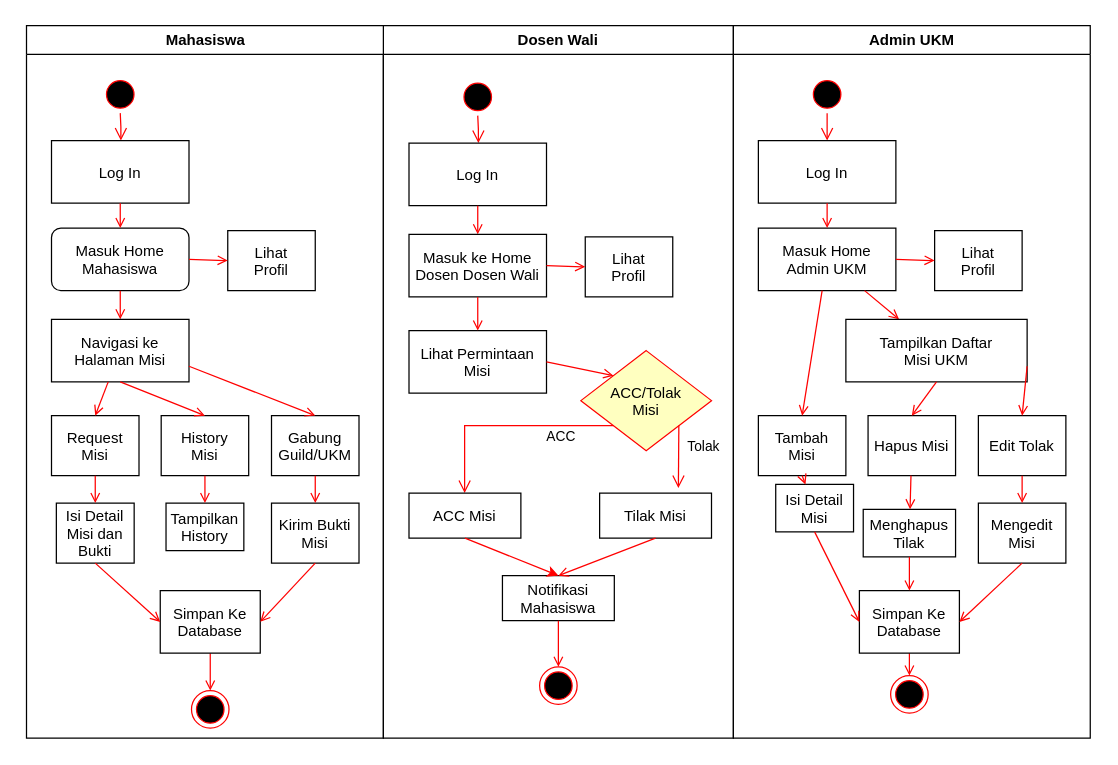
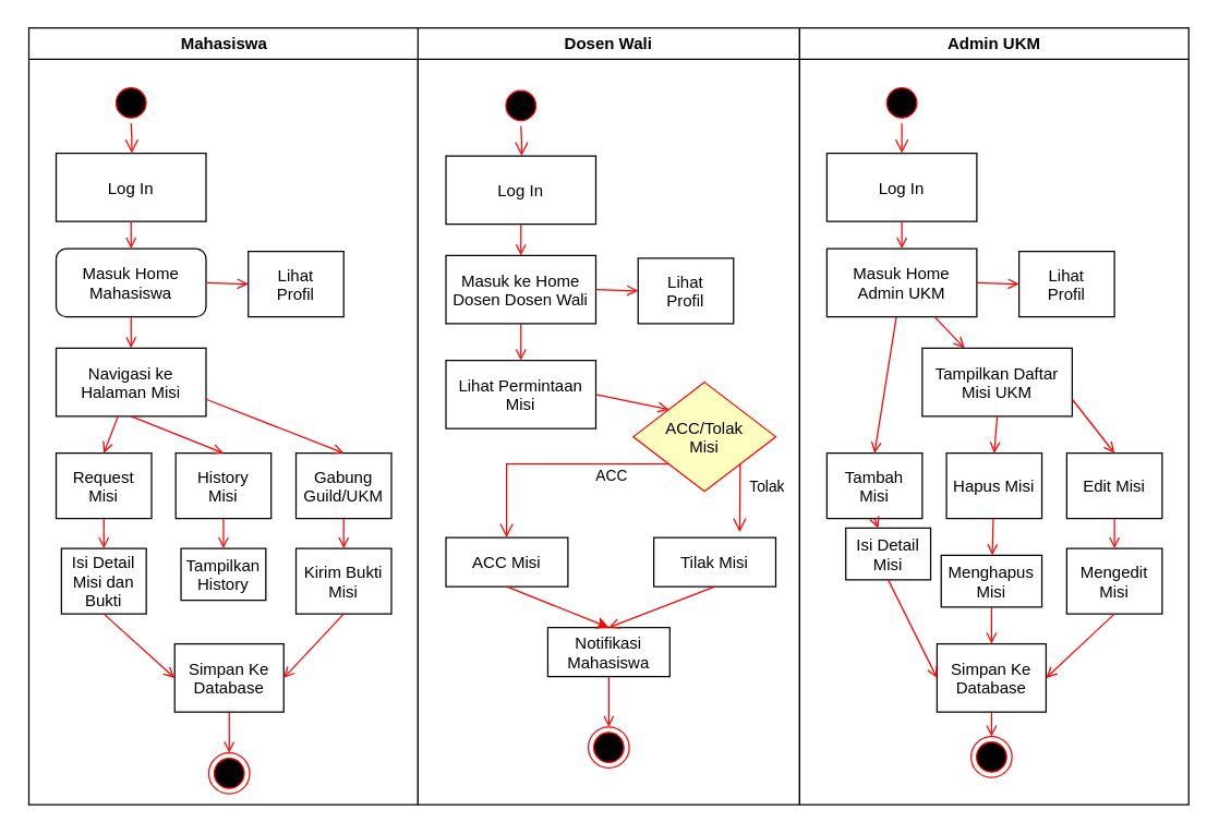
  <mxCell id="0" />
  <mxCell id="1" parent="0" />
  <mxCell id="2" value="Dosen Wali" style="swimlane;whiteSpace=wrap" parent="1" vertex="1"><mxGeometry x="306" y="20" width="280" height="570" as="geometry" /></mxCell>
  <mxCell id="3" value="" style="endArrow=open;strokeColor=#FF0000;endFill=1;rounded=0" parent="2" edge="1"><mxGeometry relative="1" as="geometry"><mxPoint x="130" y="245" as="sourcePoint" /></mxGeometry></mxCell>
  <mxCell id="4" value="Mahasiswa" style="swimlane;whiteSpace=wrap" parent="2" vertex="1"><mxGeometry x="-285.5" width="285.5" height="570" as="geometry" /></mxCell>
  <mxCell id="5" value="" style="ellipse;shape=startState;fillColor=#000000;strokeColor=#ff0000;" parent="4" vertex="1"><mxGeometry x="60" y="40" width="30" height="30" as="geometry" /></mxCell>
  <mxCell id="6" value="" style="edgeStyle=elbowEdgeStyle;elbow=horizontal;verticalAlign=bottom;endArrow=open;endSize=8;strokeColor=#FF0000;endFill=1;rounded=0" parent="4" source="5" target="7" edge="1"><mxGeometry x="100" y="40" as="geometry"><mxPoint x="115" y="110" as="targetPoint" /></mxGeometry></mxCell>
  <mxCell id="7" value="Log In" style="" parent="4" vertex="1"><mxGeometry x="20" y="92" width="110" height="50" as="geometry" /></mxCell>
  <mxCell id="8" value="Masuk Home&#10;Mahasiswa" style="rounded=1;" parent="4" vertex="1"><mxGeometry x="20" y="162" width="110" height="50" as="geometry" /></mxCell>
  <mxCell id="9" value="" style="endArrow=open;strokeColor=#FF0000;endFill=1;rounded=0" parent="4" source="7" target="8" edge="1"><mxGeometry relative="1" as="geometry" /></mxCell>
  <mxCell id="10" value="" style="endArrow=open;strokeColor=#FF0000;endFill=1;rounded=0" parent="4" source="8" target="11" edge="1"><mxGeometry relative="1" as="geometry"><mxPoint x="115" y="260" as="targetPoint" /></mxGeometry></mxCell>
  <mxCell id="11" value="Navigasi ke&#10;Halaman Misi" style="" parent="4" vertex="1"><mxGeometry x="20" y="235" width="110" height="50" as="geometry" /></mxCell>
  <mxCell id="12" value="Request&#10;Misi" style="" parent="4" vertex="1"><mxGeometry x="20" y="312" width="70" height="48" as="geometry" /></mxCell>
  <mxCell id="13" value="" style="endArrow=open;strokeColor=#FF0000;endFill=1;rounded=0;entryX=0.5;entryY=0;entryDx=0;entryDy=0;" parent="4" source="11" target="12" edge="1"><mxGeometry relative="1" as="geometry"><mxPoint x="74.74" y="310" as="sourcePoint" /><mxPoint x="74.74" y="338" as="targetPoint" /></mxGeometry></mxCell>
  <mxCell id="14" value="" style="ellipse;shape=endState;fillColor=#000000;strokeColor=#ff0000" parent="4" vertex="1"><mxGeometry x="132" y="532" width="30" height="30" as="geometry" /></mxCell>
  <mxCell id="15" value="" style="endArrow=open;strokeColor=#FF0000;endFill=1;rounded=0;entryX=0.5;entryY=0;entryDx=0;entryDy=0;exitX=0.5;exitY=1;exitDx=0;exitDy=0;" parent="4" source="26" target="14" edge="1"><mxGeometry relative="1" as="geometry"><mxPoint x="205" y="512" as="sourcePoint" /><mxPoint x="207.56" y="539" as="targetPoint" /></mxGeometry></mxCell>
  <mxCell id="16" value="History&#10;Misi" style="" vertex="1" parent="4"><mxGeometry x="107.75" y="312" width="70" height="48" as="geometry" /></mxCell>
  <mxCell id="17" value="Gabung&#10;Guild/UKM" style="" vertex="1" parent="4"><mxGeometry x="196" y="312" width="70" height="48" as="geometry" /></mxCell>
  <mxCell id="18" value="Kirim Bukti&#10;Misi" style="" vertex="1" parent="4"><mxGeometry x="196" y="382" width="70" height="48" as="geometry" /></mxCell>
  <mxCell id="19" value="Tampilkan&#10;History" style="" vertex="1" parent="4"><mxGeometry x="111.62" y="382" width="62.25" height="38" as="geometry" /></mxCell>
  <mxCell id="20" value="Isi Detail&#10;Misi dan&#10;Bukti" style="" vertex="1" parent="4"><mxGeometry x="23.88" y="382" width="62.25" height="48" as="geometry" /></mxCell>
  <mxCell id="21" value="" style="endArrow=open;strokeColor=#FF0000;endFill=1;rounded=0;exitX=0.5;exitY=1;exitDx=0;exitDy=0;" edge="1" parent="4" source="12" target="20"><mxGeometry relative="1" as="geometry"><mxPoint x="190" y="362" as="sourcePoint" /><mxPoint x="190" y="382" as="targetPoint" /></mxGeometry></mxCell>
  <mxCell id="22" value="" style="endArrow=open;strokeColor=#FF0000;endFill=1;rounded=0;" edge="1" parent="4" source="16" target="19"><mxGeometry relative="1" as="geometry"><mxPoint x="142.46" y="360" as="sourcePoint" /><mxPoint x="142.46" y="382" as="targetPoint" /></mxGeometry></mxCell>
  <mxCell id="23" value="" style="endArrow=open;strokeColor=#FF0000;endFill=1;rounded=0;exitX=0.5;exitY=1;exitDx=0;exitDy=0;" edge="1" parent="4" source="17" target="18"><mxGeometry relative="1" as="geometry"><mxPoint x="220" y="370" as="sourcePoint" /><mxPoint x="220" y="392" as="targetPoint" /></mxGeometry></mxCell>
  <mxCell id="24" value="Lihat&#10;Profil" style="" vertex="1" parent="4"><mxGeometry x="161" y="164" width="70" height="48" as="geometry" /></mxCell>
  <mxCell id="25" value="" style="endArrow=open;strokeColor=#FF0000;endFill=1;rounded=0;exitX=1;exitY=0.5;exitDx=0;exitDy=0;entryX=0;entryY=0.5;entryDx=0;entryDy=0;" edge="1" parent="4" source="8" target="24"><mxGeometry relative="1" as="geometry"><mxPoint x="153" y="343" as="sourcePoint" /><mxPoint x="153" y="365" as="targetPoint" /></mxGeometry></mxCell>
  <mxCell id="26" value="Simpan Ke&#10;Database" style="" vertex="1" parent="4"><mxGeometry x="107" y="452" width="80" height="50" as="geometry" /></mxCell>
  <mxCell id="27" value="" style="endArrow=open;strokeColor=#FF0000;endFill=1;rounded=0;exitX=0.5;exitY=1;exitDx=0;exitDy=0;entryX=0;entryY=0.5;entryDx=0;entryDy=0;" edge="1" parent="4" source="20" target="26"><mxGeometry relative="1" as="geometry"><mxPoint x="65" y="370" as="sourcePoint" /><mxPoint x="65" y="392" as="targetPoint" /></mxGeometry></mxCell>
  <mxCell id="28" value="" style="endArrow=open;strokeColor=#FF0000;endFill=1;rounded=0;exitX=0.5;exitY=1;exitDx=0;exitDy=0;entryX=1;entryY=0.5;entryDx=0;entryDy=0;" edge="1" parent="4" source="18" target="26"><mxGeometry relative="1" as="geometry"><mxPoint x="85" y="390" as="sourcePoint" /><mxPoint x="85" y="412" as="targetPoint" /></mxGeometry></mxCell>
  <mxCell id="29" value="" style="endArrow=open;strokeColor=#FF0000;endFill=1;rounded=0;entryX=0.5;entryY=0;entryDx=0;entryDy=0;exitX=0.5;exitY=1;exitDx=0;exitDy=0;" edge="1" parent="4" source="11" target="16"><mxGeometry relative="1" as="geometry"><mxPoint x="75" y="295" as="sourcePoint" /><mxPoint x="65" y="322" as="targetPoint" /></mxGeometry></mxCell>
  <mxCell id="30" value="" style="endArrow=open;strokeColor=#FF0000;endFill=1;rounded=0;entryX=0.5;entryY=0;entryDx=0;entryDy=0;exitX=1;exitY=0.75;exitDx=0;exitDy=0;" edge="1" parent="4" source="11" target="17"><mxGeometry relative="1" as="geometry"><mxPoint x="85" y="295" as="sourcePoint" /><mxPoint x="153" y="322" as="targetPoint" /></mxGeometry></mxCell>
  <mxCell id="31" value="" style="ellipse;shape=startState;fillColor=#000000;strokeColor=#ff0000;" parent="2" vertex="1"><mxGeometry x="60.5" y="42" width="30" height="30" as="geometry" /></mxCell>
  <mxCell id="32" value="" style="edgeStyle=elbowEdgeStyle;elbow=horizontal;verticalAlign=bottom;endArrow=open;endSize=8;strokeColor=#FF0000;endFill=1;rounded=0" parent="2" source="31" target="33" edge="1"><mxGeometry x="-344.5" y="-88" as="geometry"><mxPoint x="75.333" y="94" as="targetPoint" /></mxGeometry></mxCell>
  <mxCell id="33" value="Log In" style="" parent="2" vertex="1"><mxGeometry x="20.5" y="94" width="110" height="50" as="geometry" /></mxCell>
  <mxCell id="34" value="" style="endArrow=open;strokeColor=#FF0000;endFill=1;rounded=0" parent="2" source="33" target="35" edge="1"><mxGeometry relative="1" as="geometry"><mxPoint x="115.5" y="262" as="targetPoint" /></mxGeometry></mxCell>
  <mxCell id="35" value="Masuk ke Home&#10;Dosen Dosen Wali" style="" parent="2" vertex="1"><mxGeometry x="20.5" y="167" width="110" height="50" as="geometry" /></mxCell>
  <mxCell id="36" value="Lihat Permintaan&#10;Misi" style="" parent="2" vertex="1"><mxGeometry x="20.5" y="244" width="110" height="50" as="geometry" /></mxCell>
  <mxCell id="37" value="" style="endArrow=open;strokeColor=#FF0000;endFill=1;rounded=0;entryX=0.5;entryY=0;entryDx=0;entryDy=0;" parent="2" source="35" target="36" edge="1"><mxGeometry relative="1" as="geometry"><mxPoint x="75.24" y="312" as="sourcePoint" /><mxPoint x="75.24" y="340" as="targetPoint" /></mxGeometry></mxCell>
  <mxCell id="38" value="" style="ellipse;shape=endState;fillColor=#000000;strokeColor=#ff0000" parent="2" vertex="1"><mxGeometry x="125" y="513" width="30" height="30" as="geometry" /></mxCell>
  <mxCell id="39" value="ACC/Tolak&#10;Misi" style="rhombus;fillColor=#ffffc0;strokeColor=#ff0000;" vertex="1" parent="2"><mxGeometry x="158" y="260" width="104.5" height="80" as="geometry" /></mxCell>
  <mxCell id="40" value="" style="edgeStyle=elbowEdgeStyle;elbow=horizontal;align=left;verticalAlign=top;endArrow=open;endSize=8;strokeColor=#FF0000;endFill=1;rounded=0;exitX=0;exitY=1;exitDx=0;exitDy=0;" edge="1" parent="2" source="39" target="44"><mxGeometry x="-0.483" y="3" relative="1" as="geometry"><mxPoint x="150" y="259.5" as="targetPoint" /><mxPoint x="205.5" y="159.5" as="sourcePoint" /><Array as="points"><mxPoint x="65" y="360" /></Array><mxPoint x="1" as="offset" /></mxGeometry></mxCell>
  <mxCell id="41" value="ACC" style="edgeLabel;html=1;align=center;verticalAlign=middle;resizable=0;points=[];" vertex="1" connectable="0" parent="40"><mxGeometry x="-0.128" y="-1" relative="1" as="geometry"><mxPoint x="32" y="9" as="offset" /></mxGeometry></mxCell>
  <mxCell id="42" value="" style="edgeStyle=elbowEdgeStyle;elbow=horizontal;align=left;verticalAlign=top;endArrow=open;endSize=8;strokeColor=#FF0000;endFill=1;rounded=0;exitX=1;exitY=1;exitDx=0;exitDy=0;" edge="1" parent="2" source="39"><mxGeometry x="-0.483" y="3" relative="1" as="geometry"><mxPoint x="236" y="370" as="targetPoint" /><mxPoint x="238" y="432" as="sourcePoint" /><Array as="points"><mxPoint x="236" y="340" /></Array><mxPoint x="1" as="offset" /></mxGeometry></mxCell>
  <mxCell id="43" value="Tolak" style="edgeLabel;html=1;align=center;verticalAlign=middle;resizable=0;points=[];" vertex="1" connectable="0" parent="42"><mxGeometry x="-0.128" y="-1" relative="1" as="geometry"><mxPoint x="20" y="-5" as="offset" /></mxGeometry></mxCell>
  <mxCell id="44" value="ACC Misi" style="" vertex="1" parent="2"><mxGeometry x="20.5" y="374" width="89.5" height="36" as="geometry" /></mxCell>
  <mxCell id="45" value="Tilak Misi" style="" vertex="1" parent="2"><mxGeometry x="173" y="374" width="89.5" height="36" as="geometry" /></mxCell>
  <mxCell id="46" value="Notifikasi&#10;Mahasiswa" style="" vertex="1" parent="2"><mxGeometry x="95.25" y="440" width="89.5" height="36" as="geometry" /></mxCell>
  <mxCell id="47" value="" style="endArrow=classic;strokeColor=#FF0000;endFill=1;rounded=0;entryX=0.5;entryY=0;entryDx=0;entryDy=0;exitX=0.5;exitY=1;exitDx=0;exitDy=0;" edge="1" parent="2" source="44" target="46"><mxGeometry relative="1" as="geometry"><mxPoint x="96" y="307" as="sourcePoint" /><mxPoint x="96" y="334" as="targetPoint" /></mxGeometry></mxCell>
  <mxCell id="48" value="" style="endArrow=open;strokeColor=#FF0000;endFill=1;rounded=0;entryX=0.5;entryY=0;entryDx=0;entryDy=0;exitX=0.5;exitY=1;exitDx=0;exitDy=0;" edge="1" parent="2" source="45" target="46"><mxGeometry relative="1" as="geometry"><mxPoint x="86" y="297" as="sourcePoint" /><mxPoint x="86" y="324" as="targetPoint" /></mxGeometry></mxCell>
  <mxCell id="49" value="" style="endArrow=open;strokeColor=#FF0000;endFill=1;rounded=0;entryX=0.5;entryY=0;entryDx=0;entryDy=0;exitX=0.5;exitY=1;exitDx=0;exitDy=0;" edge="1" parent="2" source="46" target="38"><mxGeometry relative="1" as="geometry"><mxPoint x="228" y="490" as="sourcePoint" /><mxPoint x="150" y="520" as="targetPoint" /></mxGeometry></mxCell>
  <mxCell id="50" value="" style="endArrow=open;strokeColor=#FF0000;endFill=1;rounded=0;entryX=0;entryY=0;entryDx=0;entryDy=0;exitX=1;exitY=0.5;exitDx=0;exitDy=0;" edge="1" parent="2" source="36" target="39"><mxGeometry relative="1" as="geometry"><mxPoint x="86" y="297" as="sourcePoint" /><mxPoint x="86" y="324" as="targetPoint" /></mxGeometry></mxCell>
  <mxCell id="51" value="Lihat&#10;Profil" style="" vertex="1" parent="2"><mxGeometry x="161.5" y="169" width="70" height="48" as="geometry" /></mxCell>
  <mxCell id="52" value="" style="endArrow=open;strokeColor=#FF0000;endFill=1;rounded=0;entryX=0;entryY=0.5;entryDx=0;entryDy=0;exitX=1;exitY=0.5;exitDx=0;exitDy=0;" edge="1" parent="2" target="51" source="35"><mxGeometry relative="1" as="geometry"><mxPoint x="130.5" y="263.36" as="sourcePoint" /><mxPoint x="153.5" y="440" as="targetPoint" /></mxGeometry></mxCell>
  <mxCell id="53" value="Admin UKM" style="swimlane;whiteSpace=wrap" vertex="1" parent="1"><mxGeometry x="586" y="20" width="285.5" height="570" as="geometry" /></mxCell>
  <mxCell id="54" value="" style="ellipse;shape=startState;fillColor=#000000;strokeColor=#ff0000;" vertex="1" parent="53"><mxGeometry x="60" y="40" width="30" height="30" as="geometry" /></mxCell>
  <mxCell id="55" value="" style="edgeStyle=elbowEdgeStyle;elbow=horizontal;verticalAlign=bottom;endArrow=open;endSize=8;strokeColor=#FF0000;endFill=1;rounded=0" edge="1" parent="53" source="54" target="56"><mxGeometry x="100" y="40" as="geometry"><mxPoint x="115" y="110" as="targetPoint" /></mxGeometry></mxCell>
  <mxCell id="56" value="Log In" style="" vertex="1" parent="53"><mxGeometry x="20" y="92" width="110" height="50" as="geometry" /></mxCell>
  <mxCell id="57" value="Masuk Home&#10;Admin UKM" style="" vertex="1" parent="53"><mxGeometry x="20" y="162" width="110" height="50" as="geometry" /></mxCell>
  <mxCell id="58" value="" style="endArrow=open;strokeColor=#FF0000;endFill=1;rounded=0" edge="1" parent="53" source="56" target="57"><mxGeometry relative="1" as="geometry" /></mxCell>
  <mxCell id="59" value="" style="endArrow=open;strokeColor=#FF0000;endFill=1;rounded=0" edge="1" parent="53" source="57" target="60"><mxGeometry relative="1" as="geometry"><mxPoint x="115" y="260" as="targetPoint" /></mxGeometry></mxCell>
- <mxCell id="60" value="Tampilkan Daftar&#10;Misi UKM" style="" vertex="1" parent="53"><mxGeometry x="90" y="235" width="145" height="50" as="geometry" /></mxCell>
+ <mxCell id="60" value="Tampilkan Daftar&#10;Misi UKM" style="" vertex="1" parent="53"><mxGeometry x="90" y="235" width="110" height="50" as="geometry" /></mxCell>
  <mxCell id="61" value="Tambah&#10;Misi" style="" vertex="1" parent="53"><mxGeometry x="20" y="312" width="70" height="48" as="geometry" /></mxCell>
  <mxCell id="62" value="" style="endArrow=open;strokeColor=#FF0000;endFill=1;rounded=0;entryX=0.5;entryY=0;entryDx=0;entryDy=0;" edge="1" parent="53" source="57" target="61"><mxGeometry relative="1" as="geometry"><mxPoint x="74.74" y="310" as="sourcePoint" /><mxPoint x="74.74" y="338" as="targetPoint" /></mxGeometry></mxCell>
  <mxCell id="63" value="" style="ellipse;shape=endState;fillColor=#000000;strokeColor=#ff0000" vertex="1" parent="53"><mxGeometry x="125.82" y="520" width="30" height="30" as="geometry" /></mxCell>
  <mxCell id="64" value="" style="endArrow=open;strokeColor=#FF0000;endFill=1;rounded=0;entryX=0.5;entryY=0;entryDx=0;entryDy=0;exitX=0.5;exitY=1;exitDx=0;exitDy=0;" edge="1" parent="53" source="75" target="63"><mxGeometry relative="1" as="geometry"><mxPoint x="205" y="512" as="sourcePoint" /><mxPoint x="207.56" y="539" as="targetPoint" /></mxGeometry></mxCell>
  <mxCell id="65" value="Hapus Misi" style="" vertex="1" parent="53"><mxGeometry x="107.75" y="312" width="70" height="48" as="geometry" /></mxCell>
- <mxCell id="66" value="Edit Tolak" style="" vertex="1" parent="53"><mxGeometry x="196" y="312" width="70" height="48" as="geometry" /></mxCell>
+ <mxCell id="66" value="Edit Misi" style="" vertex="1" parent="53"><mxGeometry x="196" y="312" width="70" height="48" as="geometry" /></mxCell>
  <mxCell id="67" value="Mengedit&#10;Misi" style="" vertex="1" parent="53"><mxGeometry x="196" y="382" width="70" height="48" as="geometry" /></mxCell>
- <mxCell id="68" value="Menghapus&#10;Tilak" style="" vertex="1" parent="53"><mxGeometry x="103.88" y="387" width="73.87" height="38" as="geometry" /></mxCell>
+ <mxCell id="68" value="Menghapus&#10;Misi" style="" vertex="1" parent="53"><mxGeometry x="103.88" y="387" width="73.87" height="38" as="geometry" /></mxCell>
  <mxCell id="69" value="Isi Detail&#10;Misi" style="" vertex="1" parent="53"><mxGeometry x="33.88" y="367" width="62.25" height="38" as="geometry" /></mxCell>
  <mxCell id="70" value="" style="endArrow=open;strokeColor=#FF0000;endFill=1;rounded=0;exitX=0.5;exitY=1;exitDx=0;exitDy=0;" edge="1" parent="53" source="61" target="69"><mxGeometry relative="1" as="geometry"><mxPoint x="190" y="362" as="sourcePoint" /><mxPoint x="190" y="382" as="targetPoint" /></mxGeometry></mxCell>
  <mxCell id="71" value="" style="endArrow=open;strokeColor=#FF0000;endFill=1;rounded=0;" edge="1" parent="53" source="65" target="68"><mxGeometry relative="1" as="geometry"><mxPoint x="142.46" y="360" as="sourcePoint" /><mxPoint x="142.46" y="382" as="targetPoint" /></mxGeometry></mxCell>
  <mxCell id="72" value="" style="endArrow=open;strokeColor=#FF0000;endFill=1;rounded=0;exitX=0.5;exitY=1;exitDx=0;exitDy=0;" edge="1" parent="53" source="66" target="67"><mxGeometry relative="1" as="geometry"><mxPoint x="220" y="370" as="sourcePoint" /><mxPoint x="220" y="392" as="targetPoint" /></mxGeometry></mxCell>
  <mxCell id="73" value="Lihat&#10;Profil" style="" vertex="1" parent="53"><mxGeometry x="161" y="164" width="70" height="48" as="geometry" /></mxCell>
  <mxCell id="74" value="" style="endArrow=open;strokeColor=#FF0000;endFill=1;rounded=0;exitX=1;exitY=0.5;exitDx=0;exitDy=0;entryX=0;entryY=0.5;entryDx=0;entryDy=0;" edge="1" parent="53" source="57" target="73"><mxGeometry relative="1" as="geometry"><mxPoint x="153" y="343" as="sourcePoint" /><mxPoint x="153" y="365" as="targetPoint" /></mxGeometry></mxCell>
  <mxCell id="75" value="Simpan Ke&#10;Database" style="" vertex="1" parent="53"><mxGeometry x="100.82" y="452" width="80" height="50" as="geometry" /></mxCell>
  <mxCell id="76" value="" style="endArrow=open;strokeColor=#FF0000;endFill=1;rounded=0;exitX=0.5;exitY=1;exitDx=0;exitDy=0;entryX=0;entryY=0.5;entryDx=0;entryDy=0;" edge="1" parent="53" source="69" target="75"><mxGeometry relative="1" as="geometry"><mxPoint x="65" y="370" as="sourcePoint" /><mxPoint x="65" y="392" as="targetPoint" /></mxGeometry></mxCell>
  <mxCell id="77" value="" style="endArrow=open;strokeColor=#FF0000;endFill=1;rounded=0;exitX=0.5;exitY=1;exitDx=0;exitDy=0;entryX=1;entryY=0.5;entryDx=0;entryDy=0;" edge="1" parent="53" source="67" target="75"><mxGeometry relative="1" as="geometry"><mxPoint x="85" y="390" as="sourcePoint" /><mxPoint x="85" y="412" as="targetPoint" /></mxGeometry></mxCell>
  <mxCell id="78" value="" style="endArrow=open;strokeColor=#FF0000;endFill=1;rounded=0;entryX=0.5;entryY=0;entryDx=0;entryDy=0;exitX=0.5;exitY=1;exitDx=0;exitDy=0;" edge="1" parent="53" source="60" target="65"><mxGeometry relative="1" as="geometry"><mxPoint x="75" y="295" as="sourcePoint" /><mxPoint x="65" y="322" as="targetPoint" /></mxGeometry></mxCell>
  <mxCell id="79" value="" style="endArrow=open;strokeColor=#FF0000;endFill=1;rounded=0;entryX=0.5;entryY=0;entryDx=0;entryDy=0;exitX=1;exitY=0.75;exitDx=0;exitDy=0;" edge="1" parent="53" source="60" target="66"><mxGeometry relative="1" as="geometry"><mxPoint x="85" y="295" as="sourcePoint" /><mxPoint x="153" y="322" as="targetPoint" /></mxGeometry></mxCell>
  <mxCell id="80" value="" style="endArrow=open;strokeColor=#FF0000;endFill=1;rounded=0;exitX=0.5;exitY=1;exitDx=0;exitDy=0;" edge="1" parent="53" source="68" target="75"><mxGeometry relative="1" as="geometry"><mxPoint x="241" y="370" as="sourcePoint" /><mxPoint x="241" y="392" as="targetPoint" /></mxGeometry></mxCell>
